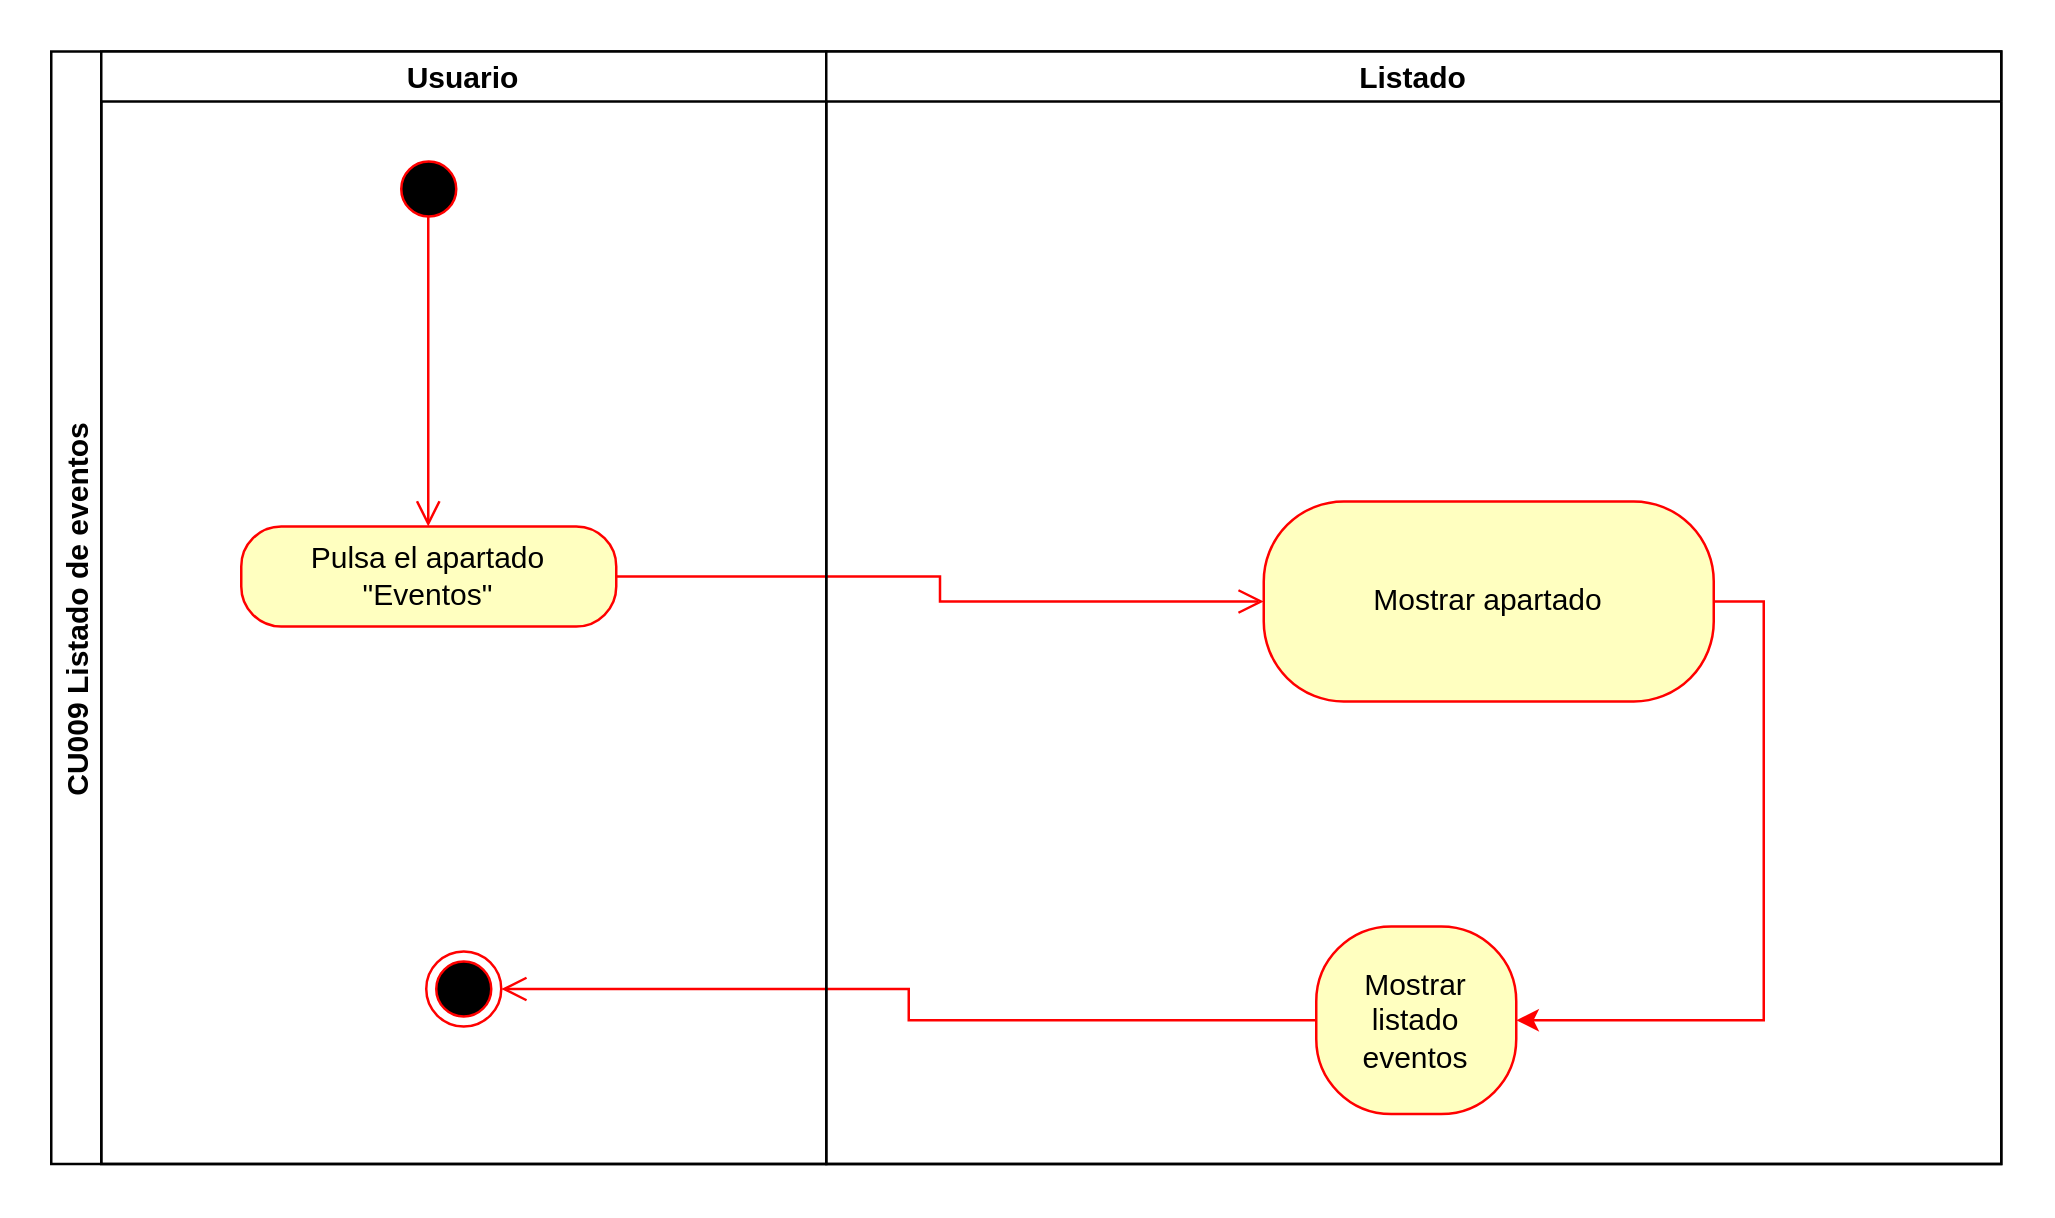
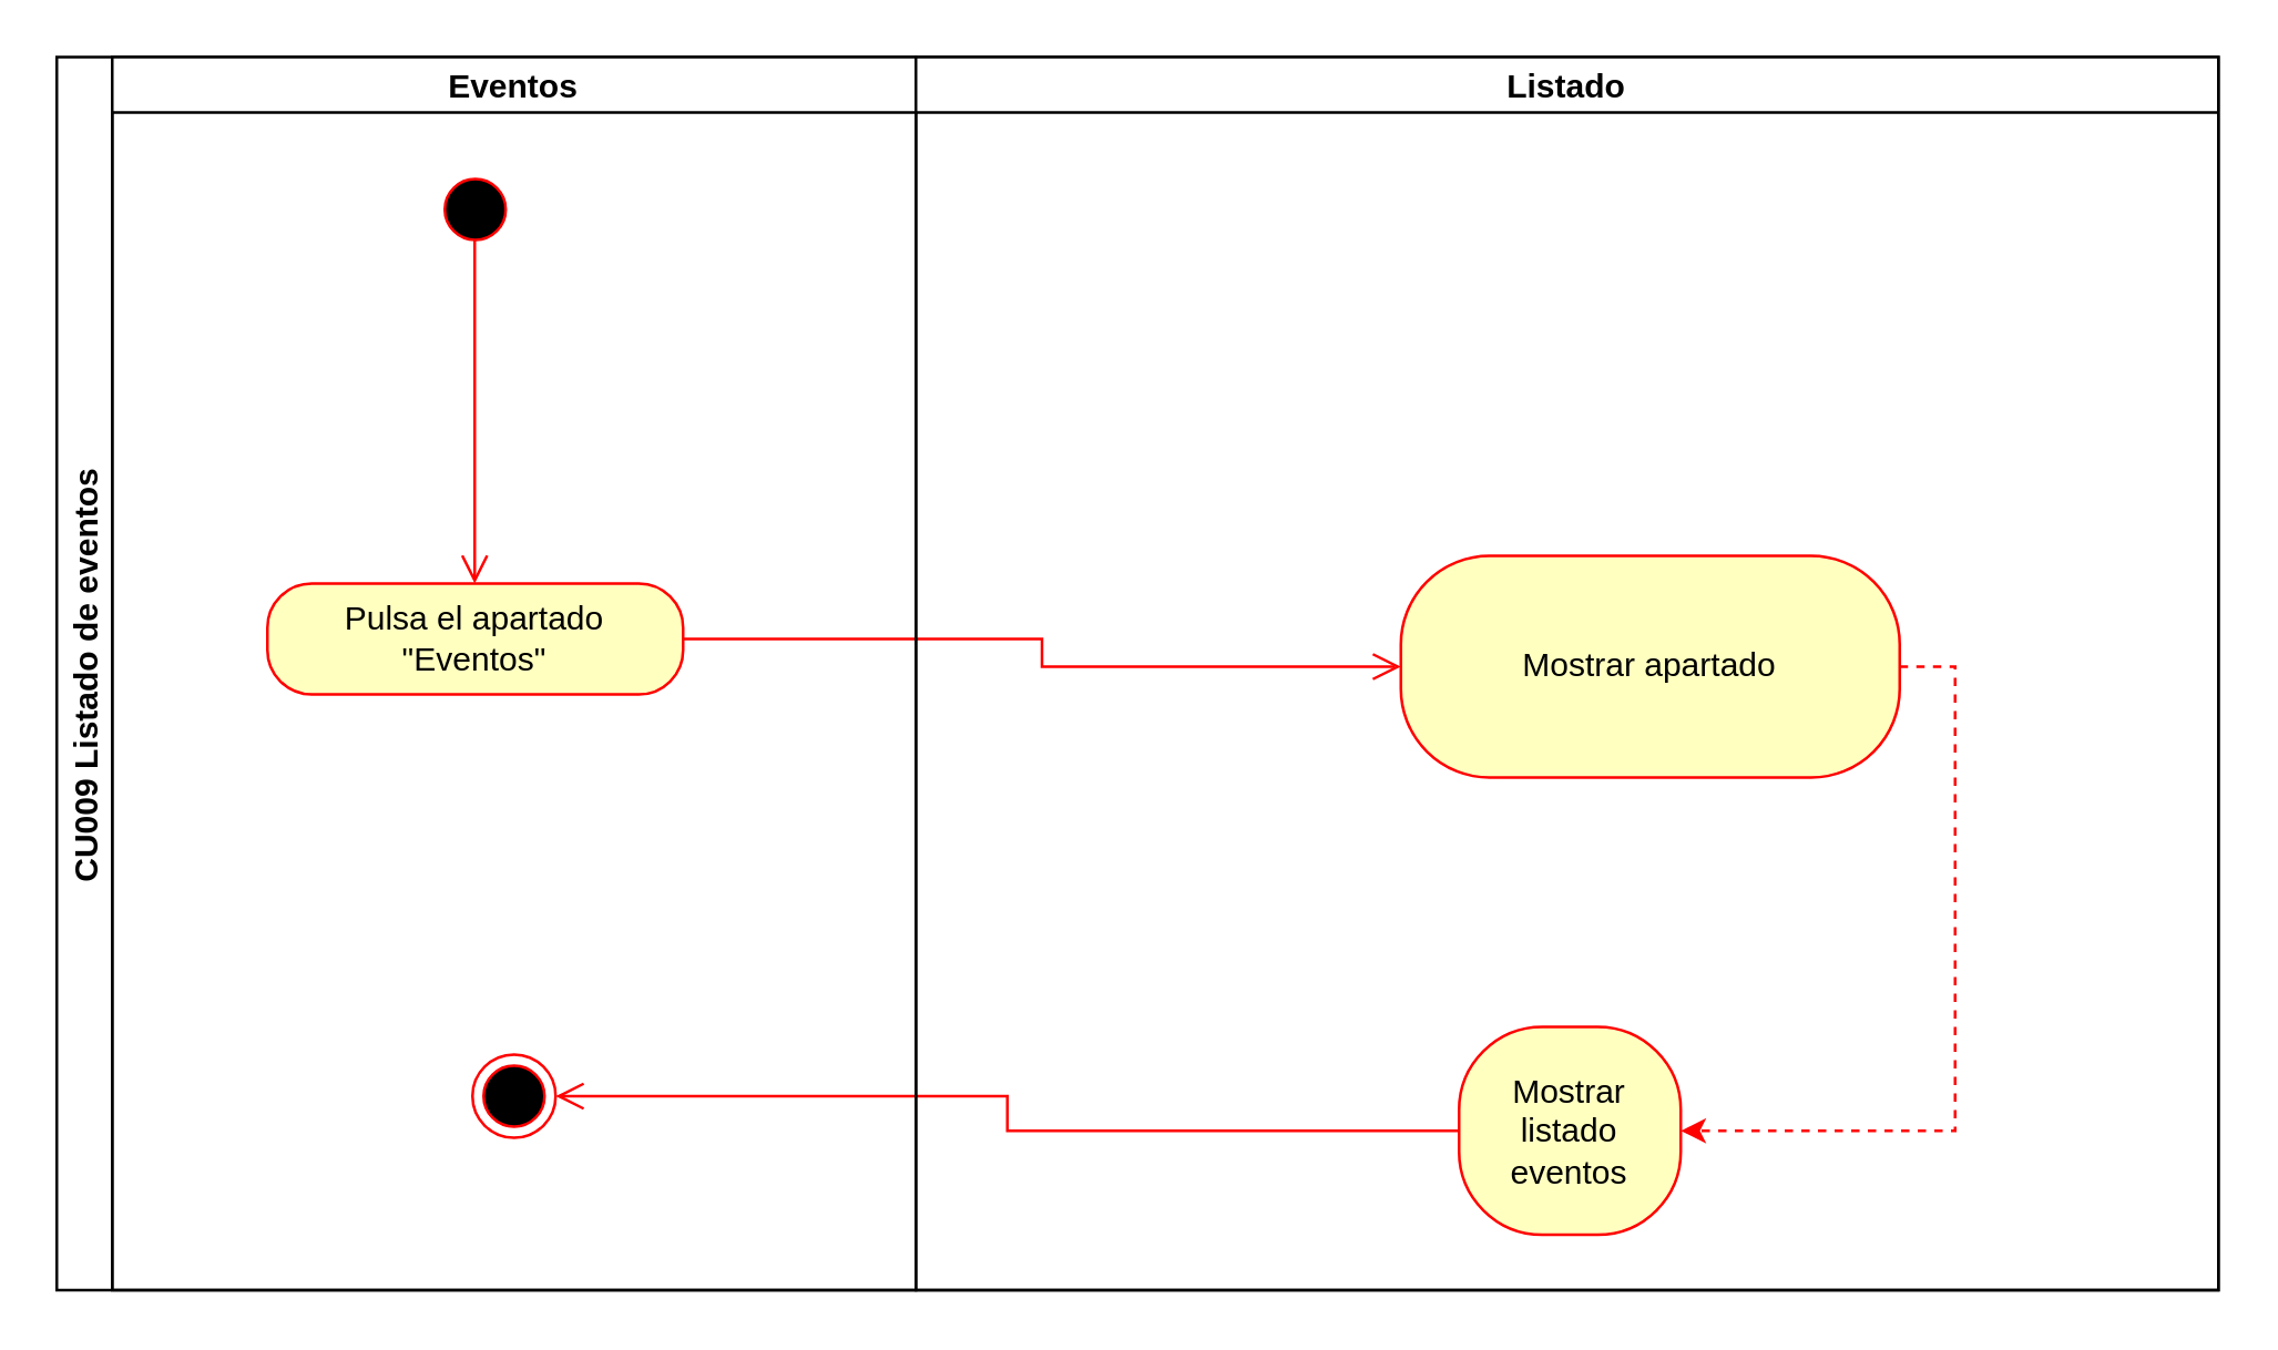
  <mxCell id="0" />
  <mxCell id="1" parent="0" />
  <mxCell id="2" value="CU009 Listado de eventos" style="swimlane;childLayout=stackLayout;resizeParent=1;resizeParentMax=0;startSize=20;horizontal=0;horizontalStack=1;" vertex="1" parent="1"><mxGeometry x="20" y="20" width="780" height="445" as="geometry"><mxRectangle x="200" y="80" width="40" height="50" as="alternateBounds" /></mxGeometry></mxCell>
  <mxCell id="3" value="" style="edgeStyle=orthogonalEdgeStyle;html=1;verticalAlign=bottom;endArrow=open;endSize=8;strokeColor=#ff0000;rounded=0;entryX=0;entryY=0.5;entryDx=0;entryDy=0;" edge="1" parent="2" source="6" target="12"><mxGeometry relative="1" as="geometry"><mxPoint x="80" y="100" as="targetPoint" /></mxGeometry></mxCell>
  <mxCell id="4" value="" style="edgeStyle=orthogonalEdgeStyle;html=1;verticalAlign=bottom;endArrow=open;endSize=8;strokeColor=#ff0000;rounded=0;entryX=1;entryY=0.5;entryDx=0;entryDy=0;exitX=0;exitY=0.5;exitDx=0;exitDy=0;" edge="1" parent="2" source="14" target="8"><mxGeometry relative="1" as="geometry"><mxPoint x="461" y="420" as="targetPoint" /><mxPoint x="461" y="360" as="sourcePoint" /></mxGeometry></mxCell>
- <mxCell id="5" value="Usuario" style="swimlane;startSize=20;" vertex="1" parent="2"><mxGeometry x="20" width="290" height="445" as="geometry" /></mxCell>
+ <mxCell id="5" value="Eventos" style="swimlane;startSize=20;" vertex="1" parent="2"><mxGeometry x="20" width="290" height="445" as="geometry" /></mxCell>
  <mxCell id="6" value="Pulsa el apartado &quot;Eventos&quot;" style="rounded=1;whiteSpace=wrap;html=1;arcSize=40;fontColor=#000000;fillColor=#ffffc0;strokeColor=#ff0000;" vertex="1" parent="5"><mxGeometry x="56" y="190" width="150" height="40" as="geometry" /></mxCell>
  <mxCell id="7" value="" style="edgeStyle=orthogonalEdgeStyle;html=1;verticalAlign=bottom;endArrow=open;endSize=8;strokeColor=#ff0000;rounded=0;" edge="1" parent="5"><mxGeometry relative="1" as="geometry"><mxPoint x="130.8" y="190" as="targetPoint" /><mxPoint x="130.8" y="65" as="sourcePoint" /><Array as="points"><mxPoint x="130.8" y="65" /></Array></mxGeometry></mxCell>
  <mxCell id="8" value="" style="ellipse;html=1;shape=endState;fillColor=#000000;strokeColor=#ff0000;" vertex="1" parent="5"><mxGeometry x="130" y="360" width="30" height="30" as="geometry" /></mxCell>
  <mxCell id="9" value="" style="ellipse;html=1;shape=startState;fillColor=#000000;strokeColor=#ff0000;" vertex="1" parent="5"><mxGeometry x="116" y="40" width="30" height="30" as="geometry" /></mxCell>
  <mxCell id="10" value="Listado" style="swimlane;startSize=20;" vertex="1" parent="2"><mxGeometry x="310" width="470" height="445" as="geometry"><mxRectangle x="310" width="40" height="720" as="alternateBounds" /></mxGeometry></mxCell>
- <mxCell id="11" style="edgeStyle=orthogonalEdgeStyle;rounded=0;orthogonalLoop=1;jettySize=auto;html=1;exitX=1;exitY=0.5;exitDx=0;exitDy=0;entryX=1;entryY=0.5;entryDx=0;entryDy=0;strokeColor=light-dark(#ff0000, #ededed);" edge="1" parent="10" source="12" target="14"><mxGeometry relative="1" as="geometry" /></mxCell>
+ <mxCell id="11" style="edgeStyle=orthogonalEdgeStyle;rounded=0;orthogonalLoop=1;jettySize=auto;html=1;exitX=1;exitY=0.5;exitDx=0;exitDy=0;entryX=1;entryY=0.5;entryDx=0;entryDy=0;strokeColor=light-dark(#ff0000, #ededed);dashed=1;" edge="1" parent="10" source="12" target="14"><mxGeometry relative="1" as="geometry" /></mxCell>
  <mxCell id="12" value="Mostrar apartado" style="rounded=1;whiteSpace=wrap;html=1;arcSize=40;fontColor=#000000;fillColor=#ffffc0;strokeColor=#ff0000;" vertex="1" parent="10"><mxGeometry x="175" y="180" width="180" height="80" as="geometry" /></mxCell>
  <mxCell id="13" style="edgeStyle=orthogonalEdgeStyle;rounded=0;orthogonalLoop=1;jettySize=auto;html=1;exitX=0.5;exitY=1;exitDx=0;exitDy=0;" edge="1" parent="10"><mxGeometry relative="1" as="geometry"><mxPoint x="86" y="360" as="sourcePoint" /><mxPoint x="86" y="360" as="targetPoint" /></mxGeometry></mxCell>
  <mxCell id="14" value="Mostrar listado eventos" style="rounded=1;whiteSpace=wrap;html=1;arcSize=40;fontColor=#000000;fillColor=#ffffc0;strokeColor=#ff0000;" vertex="1" parent="10"><mxGeometry x="196" y="350" width="80" height="75" as="geometry" /></mxCell>
